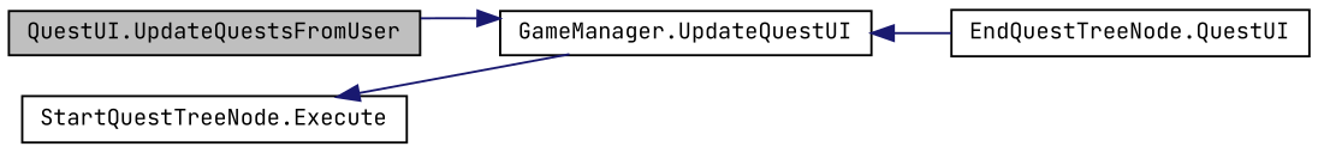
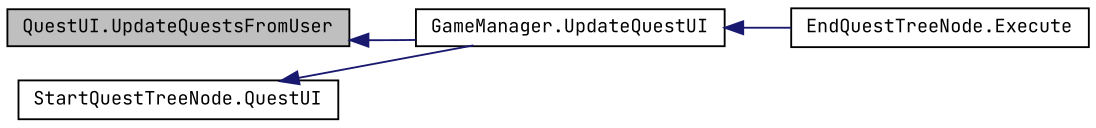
  digraph {
    fontname="JetBrains Mono"
    rankdir=LR
    node [color=black fillcolor=white fontname="JetBrains Mono" fontsize=10 shape=record style=filled]
    edge [color=midnightblue dir=back fontname="JetBrains Mono" fontsize=10 labelfontname=Helvetica labelfontsize=10 style=solid]
    n1 [fillcolor=grey75 fontcolor=black height=0.2 label="QuestUI.UpdateQuestsFromUser" width=0.4]
    n2 [height=0.2 label="GameManager.UpdateQuestUI" width=0.4]
-   n3 [height=0.2 label="EndQuestTreeNode.QuestUI" width=0.4]
-   n4 [height=0.2 label="StartQuestTreeNode.Execute" width=0.4]
-   n2 -> n1
+   n3 [height=0.2 label="EndQuestTreeNode.Execute" width=0.4]
+   n4 [height=0.2 label="StartQuestTreeNode.QuestUI" width=0.4]
+   n1 -> n2
    n2 -> n3
    n4 -> n2
  }
